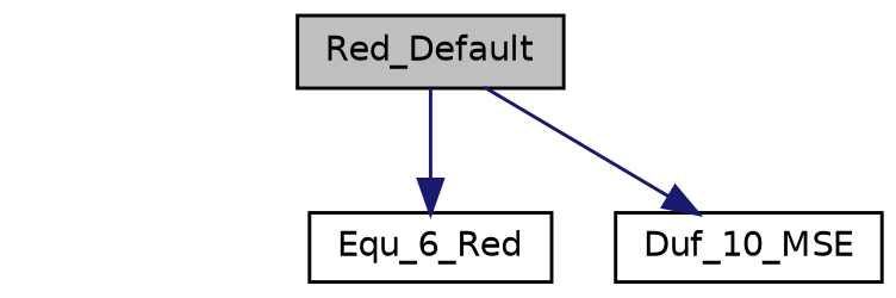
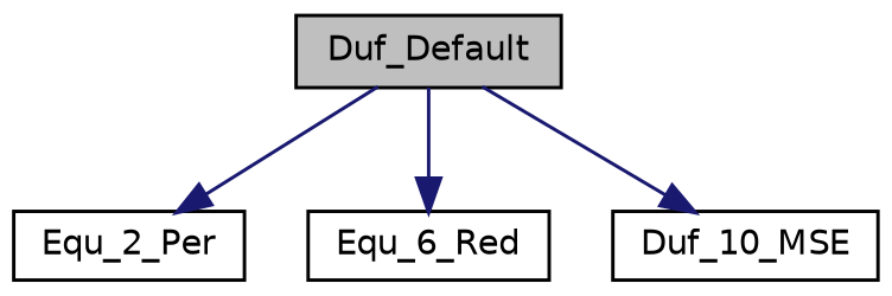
  digraph {
    rankdir=TB
    node [color=black fillcolor=white fontname=Helvetica fontsize=10 shape=record style=filled]
    edge [color=midnightblue fontname=Helvetica fontsize=10 labelfontname=Helvetica labelfontsize=10 style=solid]
-   n1 [fillcolor=grey75 fontcolor=black height=0.2 label=Red_Default width=0.4]
+   n1 [fillcolor=grey75 fontcolor=black height=0.2 label=Duf_Default width=0.4]
+   n2 [height=0.2 label=Equ_2_Per width=0.4]
    n3 [height=0.2 label=Equ_6_Red width=0.4]
    n4 [height=0.2 label=Duf_10_MSE width=0.4]
+   n1 -> n2
    n1 -> n3
    n1 -> n4
  }
